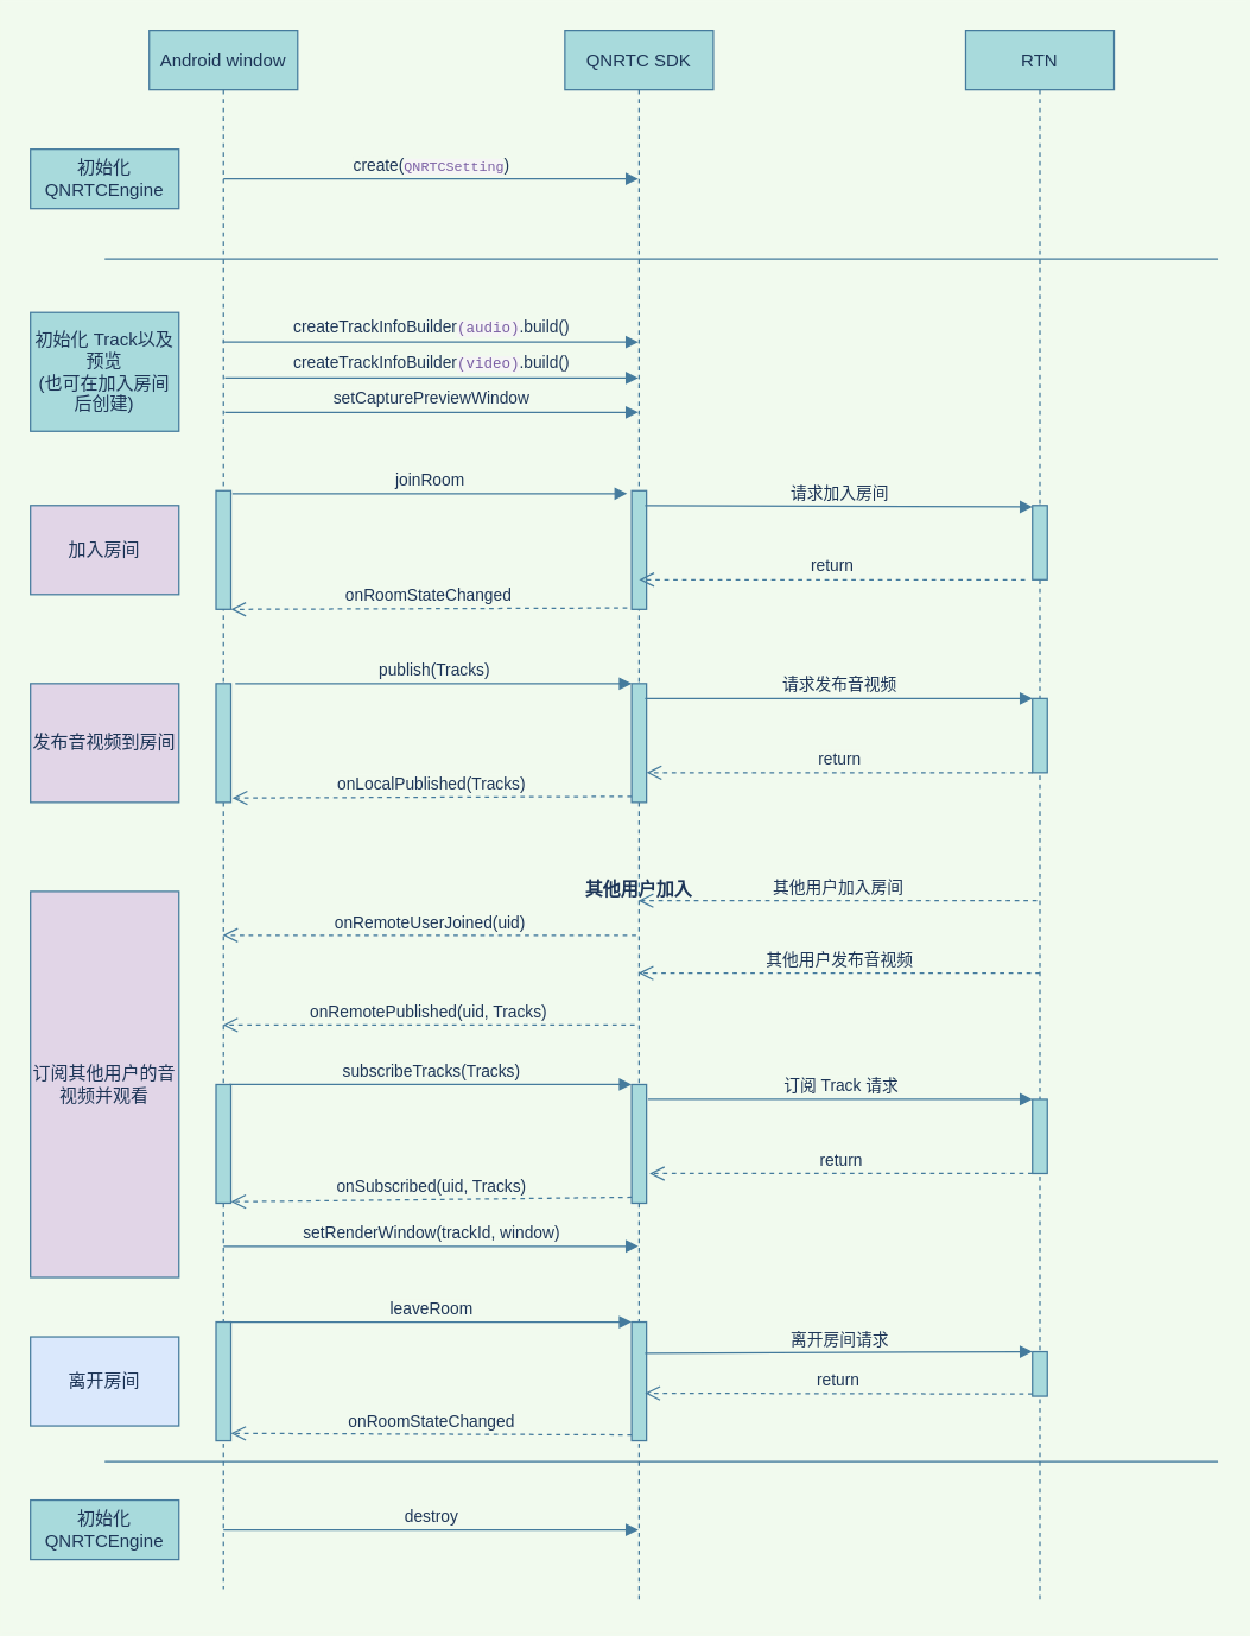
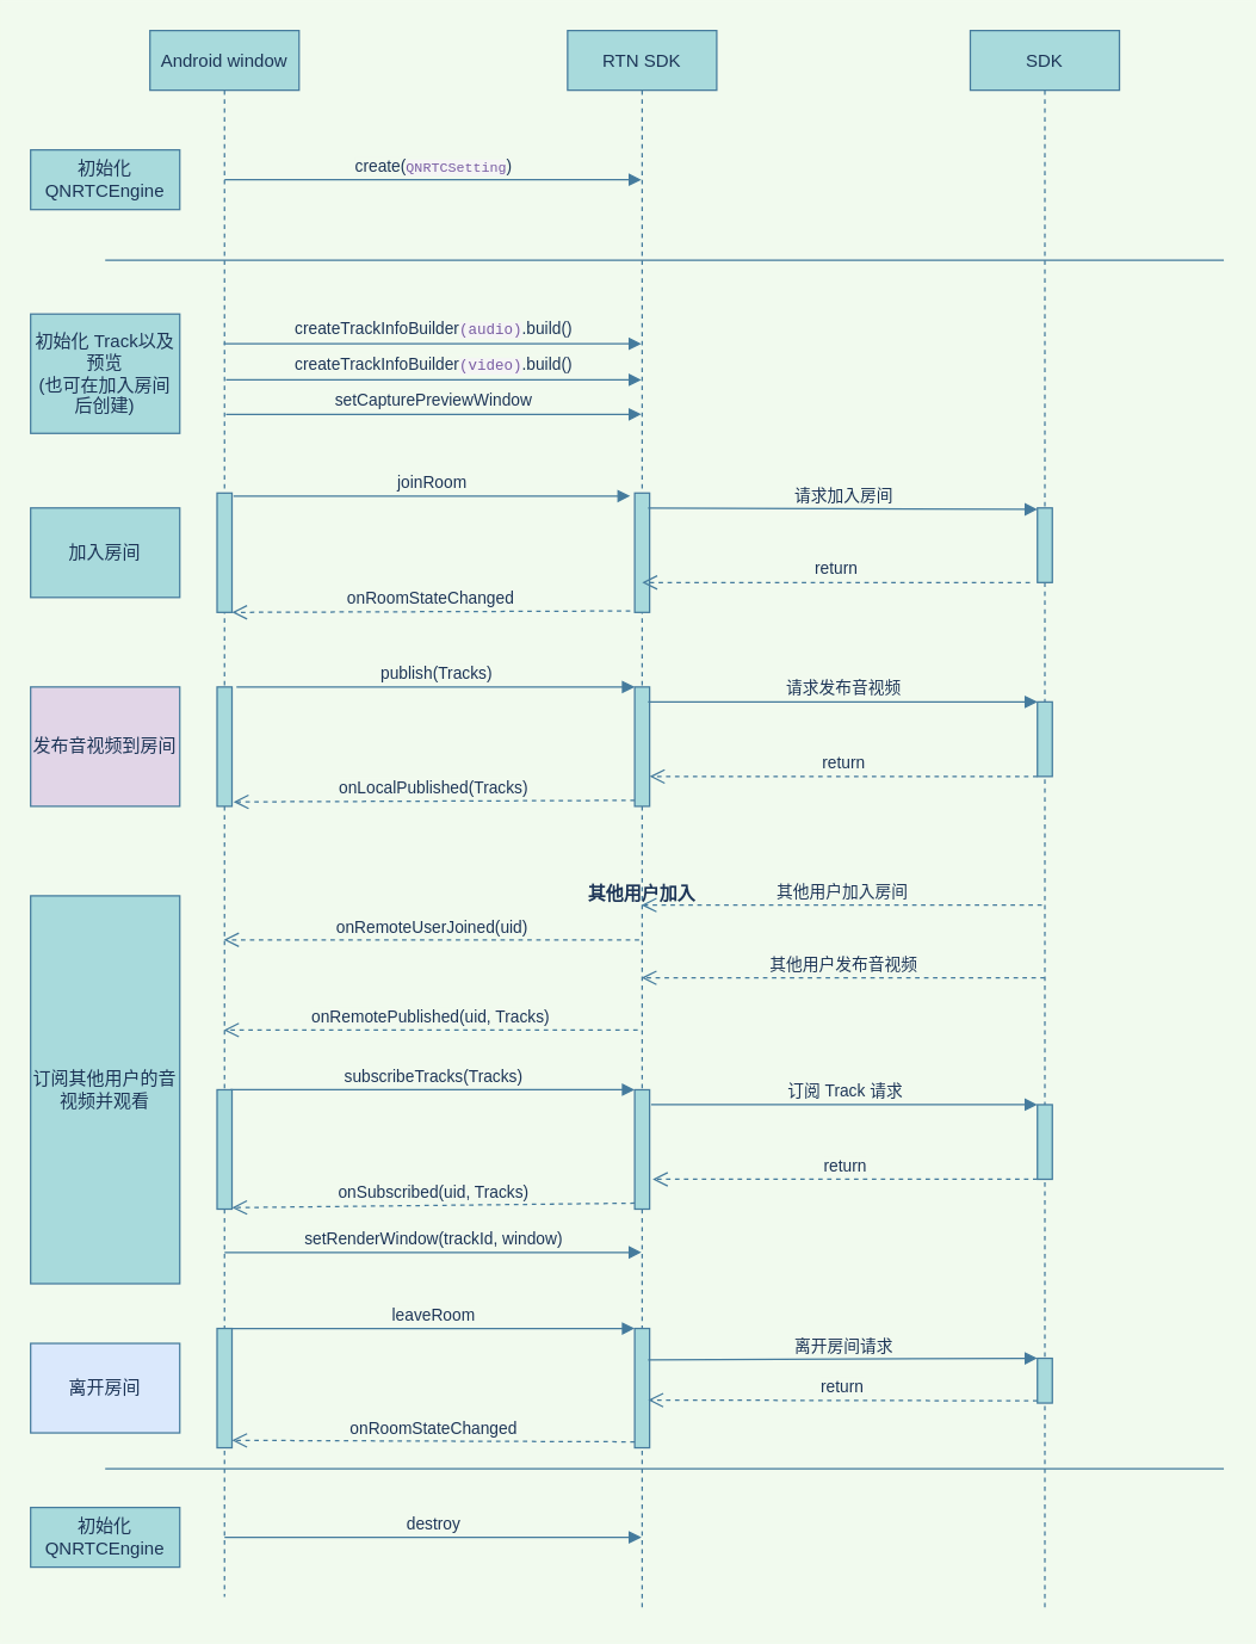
  <mxCell id="0" />
  <mxCell id="1" parent="0" />
  <mxCell id="2" value="Android window" style="shape=umlLifeline;perimeter=lifelinePerimeter;container=1;collapsible=0;recursiveResize=0;shadow=0;strokeWidth=1;fillColor=#A8DADC;strokeColor=#457B9D;fontColor=#1D3557;" vertex="1" parent="1"><mxGeometry x="100" y="20" width="100" height="1050" as="geometry" /></mxCell>
  <mxCell id="3" value="create(&lt;span style=&quot;color: rgb(121 , 93 , 163) ; background-color: rgb(245 , 245 , 245) ; font-family: &amp;#34;consolas&amp;#34; , &amp;#34;liberation mono&amp;#34; , &amp;#34;menlo&amp;#34; , &amp;#34;courier&amp;#34; , monospace ; font-size: 0.85em ; text-align: left&quot;&gt;QNRTCSetting&lt;/span&gt;)" style="html=1;verticalAlign=bottom;endArrow=block;strokeColor=#457B9D;fontColor=#1D3557;labelBackgroundColor=#F1FAEE;" edge="1" parent="2" target="9"><mxGeometry width="80" relative="1" as="geometry"><mxPoint x="50" y="100" as="sourcePoint" /><mxPoint x="230" y="97" as="targetPoint" /></mxGeometry></mxCell>
  <mxCell id="4" value="destroy" style="html=1;verticalAlign=bottom;endArrow=block;strokeColor=#457B9D;fontColor=#1D3557;labelBackgroundColor=#F1FAEE;" edge="1" parent="2" target="9"><mxGeometry width="80" relative="1" as="geometry"><mxPoint x="50" y="1010" as="sourcePoint" /><mxPoint x="130" y="1010" as="targetPoint" /></mxGeometry></mxCell>
  <mxCell id="5" value="" style="html=1;points=[];perimeter=orthogonalPerimeter;fillColor=#A8DADC;strokeColor=#457B9D;fontColor=#1D3557;" vertex="1" parent="2"><mxGeometry x="45" y="310" width="10" height="80" as="geometry" /></mxCell>
  <mxCell id="6" value="" style="html=1;points=[];perimeter=orthogonalPerimeter;fillColor=#A8DADC;strokeColor=#457B9D;fontColor=#1D3557;" vertex="1" parent="2"><mxGeometry x="45" y="440" width="10" height="80" as="geometry" /></mxCell>
  <mxCell id="7" value="" style="html=1;points=[];perimeter=orthogonalPerimeter;fillColor=#A8DADC;strokeColor=#457B9D;fontColor=#1D3557;" vertex="1" parent="2"><mxGeometry x="45" y="710" width="10" height="80" as="geometry" /></mxCell>
  <mxCell id="8" value="" style="html=1;points=[];perimeter=orthogonalPerimeter;fillColor=#A8DADC;strokeColor=#457B9D;fontColor=#1D3557;" vertex="1" parent="2"><mxGeometry x="45" y="870" width="10" height="80" as="geometry" /></mxCell>
- <mxCell id="9" value="QNRTC SDK" style="shape=umlLifeline;perimeter=lifelinePerimeter;container=1;collapsible=0;recursiveResize=0;shadow=0;strokeWidth=1;fillColor=#A8DADC;strokeColor=#457B9D;fontColor=#1D3557;" vertex="1" parent="1"><mxGeometry x="380" y="20" width="100" height="1060" as="geometry" /></mxCell>
+ <mxCell id="9" value="RTN SDK" style="shape=umlLifeline;perimeter=lifelinePerimeter;container=1;collapsible=0;recursiveResize=0;shadow=0;strokeWidth=1;fillColor=#A8DADC;strokeColor=#457B9D;fontColor=#1D3557;" vertex="1" parent="1"><mxGeometry x="380" y="20" width="100" height="1060" as="geometry" /></mxCell>
  <mxCell id="10" value="其他用户加入" style="text;align=center;fontStyle=1;verticalAlign=middle;spacingLeft=3;spacingRight=3;strokeColor=none;rotatable=0;points=[[0,0.5],[1,0.5]];portConstraint=eastwest;fontColor=#1D3557;" vertex="1" parent="9"><mxGeometry x="10" y="565" width="80" height="26" as="geometry" /></mxCell>
  <mxCell id="11" value="" style="html=1;points=[];perimeter=orthogonalPerimeter;fillColor=#A8DADC;strokeColor=#457B9D;fontColor=#1D3557;" vertex="1" parent="9"><mxGeometry x="45" y="310" width="10" height="80" as="geometry" /></mxCell>
  <mxCell id="12" value="" style="html=1;points=[];perimeter=orthogonalPerimeter;fillColor=#A8DADC;strokeColor=#457B9D;fontColor=#1D3557;" vertex="1" parent="9"><mxGeometry x="45" y="440" width="10" height="80" as="geometry" /></mxCell>
  <mxCell id="13" value="" style="html=1;points=[];perimeter=orthogonalPerimeter;fillColor=#A8DADC;strokeColor=#457B9D;fontColor=#1D3557;" vertex="1" parent="9"><mxGeometry x="45" y="710" width="10" height="80" as="geometry" /></mxCell>
  <mxCell id="14" value="" style="html=1;points=[];perimeter=orthogonalPerimeter;fillColor=#A8DADC;strokeColor=#457B9D;fontColor=#1D3557;" vertex="1" parent="9"><mxGeometry x="45" y="870" width="10" height="80" as="geometry" /></mxCell>
- <mxCell id="15" value="RTN" style="shape=umlLifeline;perimeter=lifelinePerimeter;container=1;collapsible=0;recursiveResize=0;shadow=0;strokeWidth=1;fillColor=#A8DADC;strokeColor=#457B9D;fontColor=#1D3557;" vertex="1" parent="1"><mxGeometry x="650" y="20" width="100" height="1060" as="geometry" /></mxCell>
+ <mxCell id="15" value="SDK" style="shape=umlLifeline;perimeter=lifelinePerimeter;container=1;collapsible=0;recursiveResize=0;shadow=0;strokeWidth=1;fillColor=#A8DADC;strokeColor=#457B9D;fontColor=#1D3557;" vertex="1" parent="1"><mxGeometry x="650" y="20" width="100" height="1060" as="geometry" /></mxCell>
  <mxCell id="16" value="" style="html=1;points=[];perimeter=orthogonalPerimeter;fillColor=#A8DADC;strokeColor=#457B9D;fontColor=#1D3557;" vertex="1" parent="15"><mxGeometry x="45" y="320" width="10" height="50" as="geometry" /></mxCell>
  <mxCell id="17" value="" style="html=1;points=[];perimeter=orthogonalPerimeter;fillColor=#A8DADC;strokeColor=#457B9D;fontColor=#1D3557;" vertex="1" parent="15"><mxGeometry x="45" y="450" width="10" height="50" as="geometry" /></mxCell>
  <mxCell id="18" value="" style="html=1;points=[];perimeter=orthogonalPerimeter;fillColor=#A8DADC;strokeColor=#457B9D;fontColor=#1D3557;" vertex="1" parent="15"><mxGeometry x="45" y="720" width="10" height="50" as="geometry" /></mxCell>
  <mxCell id="19" value="" style="html=1;points=[];perimeter=orthogonalPerimeter;fillColor=#A8DADC;strokeColor=#457B9D;fontColor=#1D3557;" vertex="1" parent="15"><mxGeometry x="45" y="890" width="10" height="30" as="geometry" /></mxCell>
  <mxCell id="20" value="" style="line;strokeWidth=1;fillColor=none;align=left;verticalAlign=middle;spacingTop=-1;spacingLeft=3;spacingRight=3;rotatable=0;labelPosition=right;points=[];portConstraint=eastwest;strokeColor=#457B9D;fontColor=#1D3557;labelBackgroundColor=#F1FAEE;" vertex="1" parent="1"><mxGeometry x="70" y="170" width="750" height="8" as="geometry" /></mxCell>
  <mxCell id="21" value="初始化&lt;br&gt;QNRTCEngine" style="whiteSpace=wrap;html=1;fillColor=#A8DADC;strokeColor=#457B9D;fontColor=#1D3557;" vertex="1" parent="1"><mxGeometry x="20" y="100" width="100" height="40" as="geometry" /></mxCell>
  <mxCell id="22" value="初始化 Track以及预览&lt;br&gt;(也可在加入房间后创建)" style="whiteSpace=wrap;html=1;fillColor=#A8DADC;strokeColor=#457B9D;fontColor=#1D3557;" vertex="1" parent="1"><mxGeometry x="20" y="210" width="100" height="80" as="geometry" /></mxCell>
  <mxCell id="23" value="&lt;div style=&quot;text-align: left&quot;&gt;createTrackInfoBuilder&lt;font color=&quot;#795da3&quot; face=&quot;consolas, liberation mono, menlo, courier, monospace&quot; size=&quot;1&quot;&gt;&lt;span style=&quot;background-color: rgb(245 , 245 , 245)&quot;&gt;(audio)&lt;/span&gt;&lt;/font&gt;.build()&lt;/div&gt;" style="html=1;verticalAlign=bottom;endArrow=block;strokeColor=#457B9D;fontColor=#1D3557;labelBackgroundColor=#F1FAEE;" edge="1" parent="1" source="2" target="9"><mxGeometry width="80" relative="1" as="geometry"><mxPoint x="170" y="229" as="sourcePoint" /><mxPoint x="390" y="231" as="targetPoint" /><Array as="points"><mxPoint x="410" y="230" /></Array></mxGeometry></mxCell>
  <mxCell id="24" value="&lt;span style=&quot;text-align: left&quot;&gt;createTrackInfoBuilder&lt;/span&gt;&lt;font color=&quot;#795da3&quot; face=&quot;consolas, liberation mono, menlo, courier, monospace&quot; size=&quot;1&quot; style=&quot;text-align: left&quot;&gt;&lt;span style=&quot;background-color: rgb(245 , 245 , 245)&quot;&gt;(video)&lt;/span&gt;&lt;/font&gt;&lt;span style=&quot;text-align: left&quot;&gt;.build()&lt;/span&gt;" style="html=1;verticalAlign=bottom;endArrow=block;exitX=0.51;exitY=0.223;exitDx=0;exitDy=0;exitPerimeter=0;strokeColor=#457B9D;fontColor=#1D3557;labelBackgroundColor=#F1FAEE;" edge="1" parent="1" source="2" target="9"><mxGeometry width="80" relative="1" as="geometry"><mxPoint x="170" y="271" as="sourcePoint" /><mxPoint x="230" y="270" as="targetPoint" /><Array as="points" /></mxGeometry></mxCell>
- <mxCell id="25" value="加入房间" style="whiteSpace=wrap;html=1;fillColor=#e1d5e7;strokeColor=#457B9D;fontColor=#1D3557;" vertex="1" parent="1"><mxGeometry x="20" y="340" width="100" height="60" as="geometry" /></mxCell>
+ <mxCell id="25" value="加入房间" style="whiteSpace=wrap;html=1;fillColor=#A8DADC;strokeColor=#457B9D;fontColor=#1D3557;" vertex="1" parent="1"><mxGeometry x="20" y="340" width="100" height="60" as="geometry" /></mxCell>
  <mxCell id="26" value="onRoomStateChanged" style="html=1;verticalAlign=bottom;endArrow=open;dashed=1;endSize=8;exitX=-0.3;exitY=0.988;exitDx=0;exitDy=0;exitPerimeter=0;entryX=1;entryY=1;entryDx=0;entryDy=0;entryPerimeter=0;strokeColor=#457B9D;fontColor=#1D3557;labelBackgroundColor=#F1FAEE;" edge="1" parent="1" source="11" target="5"><mxGeometry relative="1" as="geometry"><mxPoint x="420" y="407" as="sourcePoint" /><mxPoint x="190" y="407" as="targetPoint" /></mxGeometry></mxCell>
  <mxCell id="27" value="发布音视频到房间" style="whiteSpace=wrap;html=1;fillColor=#e1d5e7;strokeColor=#457B9D;fontColor=#1D3557;" vertex="1" parent="1"><mxGeometry x="20" y="460" width="100" height="80" as="geometry" /></mxCell>
  <mxCell id="28" value="其他用户加入房间" style="html=1;verticalAlign=bottom;endArrow=open;dashed=1;endSize=8;exitX=0.48;exitY=0.553;exitDx=0;exitDy=0;exitPerimeter=0;strokeColor=#457B9D;fontColor=#1D3557;labelBackgroundColor=#F1FAEE;" edge="1" parent="1" source="15" target="9"><mxGeometry relative="1" as="geometry"><mxPoint x="700" y="600" as="sourcePoint" /><mxPoint x="420" y="600" as="targetPoint" /></mxGeometry></mxCell>
- <mxCell id="29" value="订阅其他用户的音视频并观看" style="whiteSpace=wrap;html=1;fillColor=#e1d5e7;strokeColor=#457B9D;fontColor=#1D3557;" vertex="1" parent="1"><mxGeometry x="20" y="600" width="100" height="260" as="geometry" /></mxCell>
+ <mxCell id="29" value="订阅其他用户的音视频并观看" style="whiteSpace=wrap;html=1;fillColor=#A8DADC;strokeColor=#457B9D;fontColor=#1D3557;" vertex="1" parent="1"><mxGeometry x="20" y="600" width="100" height="260" as="geometry" /></mxCell>
  <mxCell id="30" value="onRemoteUserJoined(uid)" style="html=1;verticalAlign=bottom;endArrow=open;dashed=1;endSize=8;exitX=0.48;exitY=0.575;exitDx=0;exitDy=0;exitPerimeter=0;strokeColor=#457B9D;fontColor=#1D3557;labelBackgroundColor=#F1FAEE;" edge="1" parent="1" source="9" target="2"><mxGeometry relative="1" as="geometry"><mxPoint x="430" y="560" as="sourcePoint" /><mxPoint x="350" y="560" as="targetPoint" /></mxGeometry></mxCell>
  <mxCell id="31" value="其他用户发布音视频" style="html=1;verticalAlign=bottom;endArrow=open;dashed=1;endSize=8;exitX=0.5;exitY=0.599;exitDx=0;exitDy=0;exitPerimeter=0;strokeColor=#457B9D;fontColor=#1D3557;labelBackgroundColor=#F1FAEE;" edge="1" parent="1" source="15" target="9"><mxGeometry relative="1" as="geometry"><mxPoint x="700" y="650" as="sourcePoint" /><mxPoint x="620" y="650" as="targetPoint" /></mxGeometry></mxCell>
  <mxCell id="32" value="onRemotePublished(uid, Tracks)" style="html=1;verticalAlign=bottom;endArrow=open;dashed=1;endSize=8;strokeColor=#457B9D;fontColor=#1D3557;labelBackgroundColor=#F1FAEE;" edge="1" parent="1" target="2"><mxGeometry relative="1" as="geometry"><mxPoint x="427" y="690" as="sourcePoint" /><mxPoint x="350" y="680" as="targetPoint" /></mxGeometry></mxCell>
  <mxCell id="33" value="" style="line;strokeWidth=1;fillColor=none;align=left;verticalAlign=middle;spacingTop=-1;spacingLeft=3;spacingRight=3;rotatable=0;labelPosition=right;points=[];portConstraint=eastwest;strokeColor=#457B9D;fontColor=#1D3557;labelBackgroundColor=#F1FAEE;" vertex="1" parent="1"><mxGeometry x="70" y="980" width="750" height="8" as="geometry" /></mxCell>
  <mxCell id="34" value="setCapturePreviewWindow" style="html=1;verticalAlign=bottom;endArrow=block;exitX=0.51;exitY=0.245;exitDx=0;exitDy=0;exitPerimeter=0;strokeColor=#457B9D;fontColor=#1D3557;labelBackgroundColor=#F1FAEE;" edge="1" parent="1" source="2" target="9"><mxGeometry width="80" relative="1" as="geometry"><mxPoint x="150" y="240" as="sourcePoint" /><mxPoint x="230" y="240" as="targetPoint" /></mxGeometry></mxCell>
  <mxCell id="35" value="joinRoom" style="html=1;verticalAlign=bottom;endArrow=block;exitX=1.1;exitY=0.025;exitDx=0;exitDy=0;exitPerimeter=0;strokeColor=#457B9D;fontColor=#1D3557;labelBackgroundColor=#F1FAEE;" edge="1" parent="1" source="5"><mxGeometry width="80" relative="1" as="geometry"><mxPoint x="160" y="351" as="sourcePoint" /><mxPoint x="422" y="332" as="targetPoint" /><Array as="points" /></mxGeometry></mxCell>
  <mxCell id="36" value="请求加入房间" style="html=1;verticalAlign=bottom;endArrow=block;exitX=0.9;exitY=0.125;exitDx=0;exitDy=0;exitPerimeter=0;entryX=0;entryY=0.02;entryDx=0;entryDy=0;entryPerimeter=0;strokeColor=#457B9D;fontColor=#1D3557;labelBackgroundColor=#F1FAEE;" edge="1" parent="1" source="11" target="16"><mxGeometry width="80" relative="1" as="geometry"><mxPoint x="430" y="320" as="sourcePoint" /><mxPoint x="510" y="320" as="targetPoint" /></mxGeometry></mxCell>
  <mxCell id="37" value="setRenderWindow(trackId, window)" style="html=1;verticalAlign=bottom;endArrow=block;exitX=0.5;exitY=0.78;exitDx=0;exitDy=0;exitPerimeter=0;strokeColor=#457B9D;fontColor=#1D3557;labelBackgroundColor=#F1FAEE;" edge="1" parent="1" source="2" target="9"><mxGeometry width="80" relative="1" as="geometry"><mxPoint x="150" y="800" as="sourcePoint" /><mxPoint x="230" y="800" as="targetPoint" /></mxGeometry></mxCell>
  <mxCell id="38" value="离开房间" style="whiteSpace=wrap;html=1;fillColor=#dae8fc;strokeColor=#457B9D;fontColor=#1D3557;" vertex="1" parent="1"><mxGeometry x="20" y="900" width="100" height="60" as="geometry" /></mxCell>
  <mxCell id="39" value="初始化&lt;br&gt;QNRTCEngine" style="whiteSpace=wrap;html=1;fillColor=#A8DADC;strokeColor=#457B9D;fontColor=#1D3557;" vertex="1" parent="1"><mxGeometry x="20" y="1010" width="100" height="40" as="geometry" /></mxCell>
  <mxCell id="40" value="return" style="html=1;verticalAlign=bottom;endArrow=open;dashed=1;endSize=8;strokeColor=#457B9D;fontColor=#1D3557;labelBackgroundColor=#F1FAEE;" edge="1" parent="1"><mxGeometry relative="1" as="geometry"><mxPoint x="690" y="390" as="sourcePoint" /><mxPoint x="430" y="390" as="targetPoint" /></mxGeometry></mxCell>
  <mxCell id="41" value="publish(Tracks)" style="html=1;verticalAlign=bottom;endArrow=block;entryX=0;entryY=0;exitX=1.3;exitY=0;exitDx=0;exitDy=0;exitPerimeter=0;strokeColor=#457B9D;fontColor=#1D3557;labelBackgroundColor=#F1FAEE;" edge="1" parent="1" source="6" target="12"><mxGeometry relative="1" as="geometry"><mxPoint x="355" y="460" as="sourcePoint" /></mxGeometry></mxCell>
  <mxCell id="42" value="onLocalPublished(Tracks)" style="html=1;verticalAlign=bottom;endArrow=open;dashed=1;endSize=8;exitX=0;exitY=0.95;entryX=1.1;entryY=0.963;entryDx=0;entryDy=0;entryPerimeter=0;strokeColor=#457B9D;fontColor=#1D3557;labelBackgroundColor=#F1FAEE;" edge="1" parent="1" source="12" target="6"><mxGeometry relative="1" as="geometry"><mxPoint x="151" y="530" as="targetPoint" /></mxGeometry></mxCell>
  <mxCell id="43" value="请求发布音视频" style="html=1;verticalAlign=bottom;endArrow=block;entryX=0;entryY=0;exitX=0.9;exitY=0.125;exitDx=0;exitDy=0;exitPerimeter=0;strokeColor=#457B9D;fontColor=#1D3557;labelBackgroundColor=#F1FAEE;" edge="1" parent="1" source="12" target="17"><mxGeometry relative="1" as="geometry"><mxPoint x="625" y="470" as="sourcePoint" /></mxGeometry></mxCell>
  <mxCell id="44" value="return" style="html=1;verticalAlign=bottom;endArrow=open;dashed=1;endSize=8;entryX=1;entryY=0.75;entryDx=0;entryDy=0;entryPerimeter=0;strokeColor=#457B9D;fontColor=#1D3557;labelBackgroundColor=#F1FAEE;" edge="1" parent="1" source="17" target="12"><mxGeometry relative="1" as="geometry"><mxPoint x="440" y="520" as="targetPoint" /></mxGeometry></mxCell>
  <mxCell id="45" value="subscribeTracks(Tracks)" style="html=1;verticalAlign=bottom;endArrow=block;entryX=0;entryY=0;strokeColor=#457B9D;fontColor=#1D3557;labelBackgroundColor=#F1FAEE;" edge="1" parent="1" target="13"><mxGeometry relative="1" as="geometry"><mxPoint x="154" y="730" as="sourcePoint" /></mxGeometry></mxCell>
  <mxCell id="46" value="onSubscribed(uid, Tracks)" style="html=1;verticalAlign=bottom;endArrow=open;dashed=1;endSize=8;exitX=0;exitY=0.95;entryX=1;entryY=0.988;entryDx=0;entryDy=0;entryPerimeter=0;strokeColor=#457B9D;fontColor=#1D3557;labelBackgroundColor=#F1FAEE;" edge="1" parent="1" source="13" target="7"><mxGeometry relative="1" as="geometry"><mxPoint x="355" y="796" as="targetPoint" /></mxGeometry></mxCell>
  <mxCell id="47" value="订阅 Track 请求" style="html=1;verticalAlign=bottom;endArrow=block;entryX=0;entryY=0;strokeColor=#457B9D;fontColor=#1D3557;labelBackgroundColor=#F1FAEE;" edge="1" parent="1" target="18"><mxGeometry relative="1" as="geometry"><mxPoint x="436" y="740" as="sourcePoint" /></mxGeometry></mxCell>
  <mxCell id="48" value="return" style="html=1;verticalAlign=bottom;endArrow=open;dashed=1;endSize=8;entryX=1.2;entryY=0.75;entryDx=0;entryDy=0;entryPerimeter=0;strokeColor=#457B9D;fontColor=#1D3557;labelBackgroundColor=#F1FAEE;" edge="1" parent="1" source="18" target="13"><mxGeometry relative="1" as="geometry"><mxPoint x="625" y="816" as="targetPoint" /></mxGeometry></mxCell>
  <mxCell id="49" value="leaveRoom" style="html=1;verticalAlign=bottom;endArrow=block;entryX=0;entryY=0;strokeColor=#457B9D;fontColor=#1D3557;labelBackgroundColor=#F1FAEE;" edge="1" parent="1" source="8" target="14"><mxGeometry relative="1" as="geometry"><mxPoint x="355" y="890" as="sourcePoint" /></mxGeometry></mxCell>
  <mxCell id="50" value="onRoomStateChanged" style="html=1;verticalAlign=bottom;endArrow=open;dashed=1;endSize=8;exitX=0;exitY=0.95;strokeColor=#457B9D;fontColor=#1D3557;labelBackgroundColor=#F1FAEE;" edge="1" parent="1" source="14"><mxGeometry relative="1" as="geometry"><mxPoint x="155" y="965" as="targetPoint" /></mxGeometry></mxCell>
  <mxCell id="51" value="离开房间请求" style="html=1;verticalAlign=bottom;endArrow=block;entryX=0;entryY=0;exitX=0.9;exitY=0.263;exitDx=0;exitDy=0;exitPerimeter=0;strokeColor=#457B9D;fontColor=#1D3557;labelBackgroundColor=#F1FAEE;" edge="1" parent="1" source="14" target="19"><mxGeometry relative="1" as="geometry"><mxPoint x="625" y="920" as="sourcePoint" /></mxGeometry></mxCell>
  <mxCell id="52" value="return" style="html=1;verticalAlign=bottom;endArrow=open;dashed=1;endSize=8;exitX=0;exitY=0.95;entryX=0.9;entryY=0.6;entryDx=0;entryDy=0;entryPerimeter=0;strokeColor=#457B9D;fontColor=#1D3557;labelBackgroundColor=#F1FAEE;" edge="1" parent="1" source="19" target="14"><mxGeometry relative="1" as="geometry"><mxPoint x="440" y="939" as="targetPoint" /></mxGeometry></mxCell>
